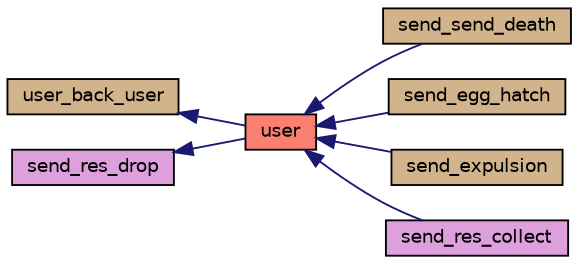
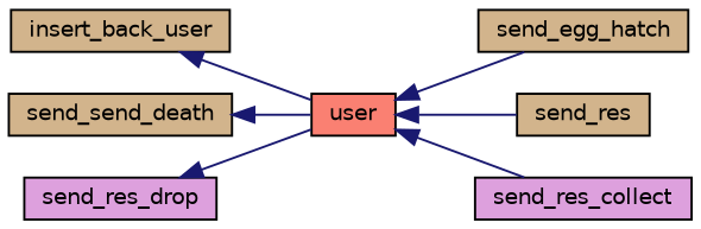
  digraph {
    rankdir=LR
    node [color=black fillcolor=tan fontname=Helvetica fontsize=10 shape=record style=filled]
    edge [color=midnightblue dir=back fontname=Helvetica fontsize=10 labelfontname=Helvetica labelfontsize=10 style=solid]
-   n1 [fontcolor=black height=0.2 label=user_back_user width=0.4]
+   n1 [fontcolor=black height=0.2 label=insert_back_user width=0.4]
    n2 [fillcolor=salmon height=0.2 label=user width=0.4]
    n3 [height=0.2 label=send_send_death width=0.4]
    n4 [height=0.2 label=send_egg_hatch width=0.4]
-   n5 [height=0.2 label=send_expulsion width=0.4]
+   n5 [height=0.2 label=send_res width=0.4]
    n6 [fillcolor=plum height=0.2 label=send_res_collect width=0.4]
    n7 [fillcolor=plum height=0.2 label=send_res_drop width=0.4]
    n1 -> n2
-   n2 -> n3
+   n3 -> n2
    n2 -> n4
    n2 -> n5
    n2 -> n6
    n7 -> n2
  }
